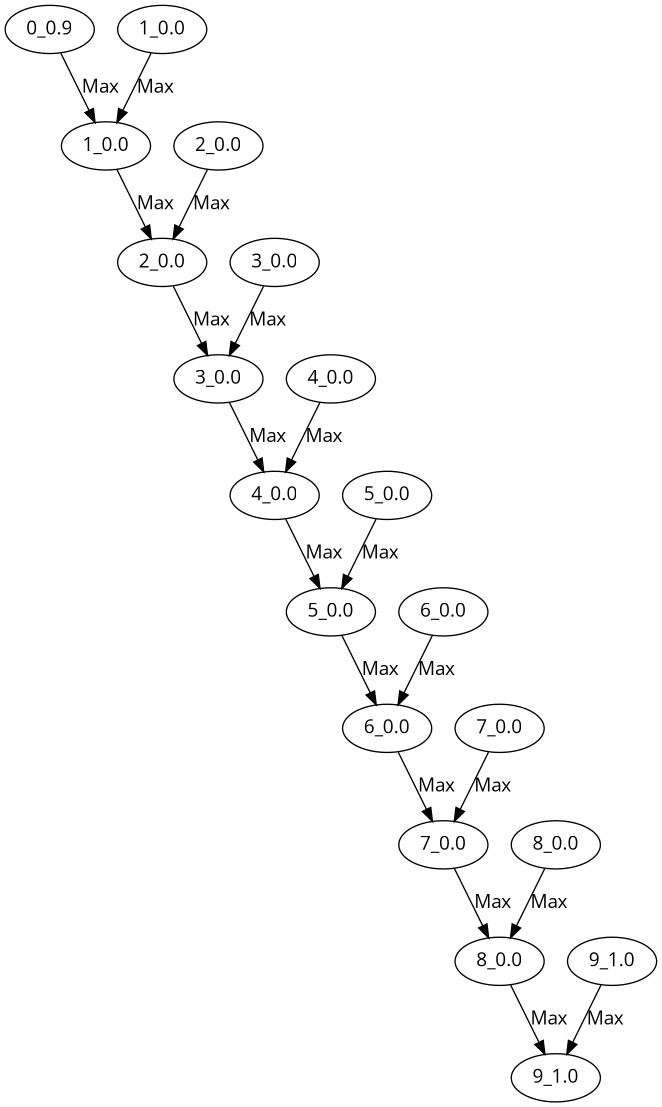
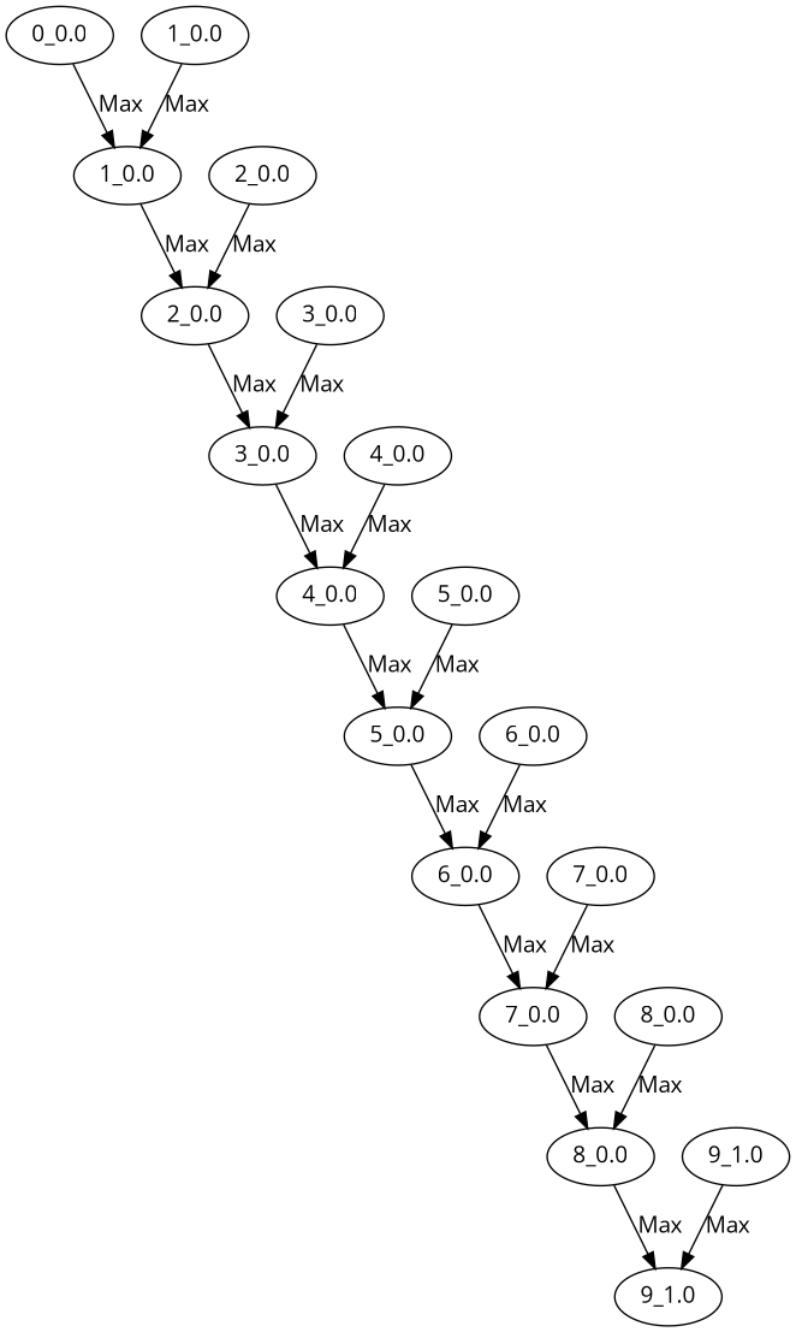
  digraph {
    fontname="Open Sans"
    node [fontname="Open Sans"]
    edge [fontname="Open Sans"]
-   n1 [label="0_0.9"]
+   n1 [label="0_0.0"]
    n2 [label="1_0.0"]
    n3 [label="1_0.0"]
    n4 [label="2_0.0"]
    n5 [label="2_0.0"]
    n6 [label="3_0.0"]
    n7 [label="3_0.0"]
    n8 [label="4_0.0"]
    n9 [label="4_0.0"]
    n10 [label="5_0.0"]
    n11 [label="5_0.0"]
    n12 [label="6_0.0"]
    n13 [label="6_0.0"]
    n14 [label="7_0.0"]
    n15 [label="7_0.0"]
    n16 [label="8_0.0"]
    n17 [label="8_0.0"]
    n18 [label="9_1.0"]
    n19 [label="9_1.0"]
    n1 -> n2 [label=Max]
    n2 -> n5 [label=Max]
    n3 -> n2 [label=Max]
    n4 -> n5 [label=Max]
    n5 -> n7 [label=Max]
    n6 -> n7 [label=Max]
    n7 -> n9 [label=Max]
    n8 -> n9 [label=Max]
    n9 -> n11 [label=Max]
    n10 -> n11 [label=Max]
    n11 -> n13 [label=Max]
    n12 -> n13 [label=Max]
    n13 -> n15 [label=Max]
    n14 -> n15 [label=Max]
    n15 -> n17 [label=Max]
    n16 -> n17 [label=Max]
    n17 -> n19 [label=Max]
    n18 -> n19 [label=Max]
  }
